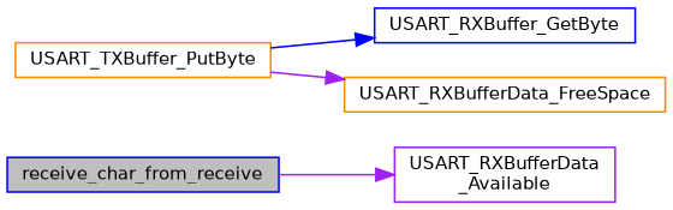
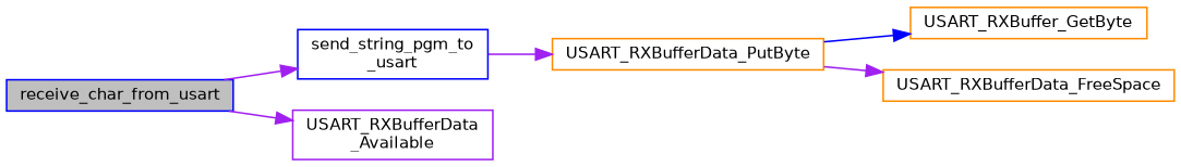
  digraph {
    rankdir=LR
    node [color=darkorange fillcolor=white fontname=Helvetica fontsize=10 shape=record style=filled]
    edge [color=purple fontname=Helvetica fontsize=10 labelfontname=Helvetica labelfontsize=10 style=solid]
-   n1 [color=blue fillcolor=grey75 fontcolor=black height=0.2 label=receive_char_from_receive width=0.4]
+   n1 [color=blue fillcolor=grey75 fontcolor=black height=0.2 label=receive_char_from_usart width=0.4]
+   n2 [color=blue height=0.2 label="send_string_pgm_to\l_usart" width=0.4]
    n3 [color=purple height=0.2 label="USART_RXBufferData\l_Available" width=0.4]
-   n4 [height=0.2 label=USART_TXBuffer_PutByte width=0.4]
-   n5 [color=blue height=0.2 label=USART_RXBuffer_GetByte width=0.4]
+   n4 [height=0.2 label=USART_RXBufferData_PutByte width=0.4]
+   n5 [height=0.2 label=USART_RXBuffer_GetByte width=0.4]
    n6 [height=0.2 label=USART_RXBufferData_FreeSpace width=0.4]
+   n1 -> n2
    n1 -> n3
+   n2 -> n4
    n4 -> n5 [color=blue]
    n4 -> n6
  }
